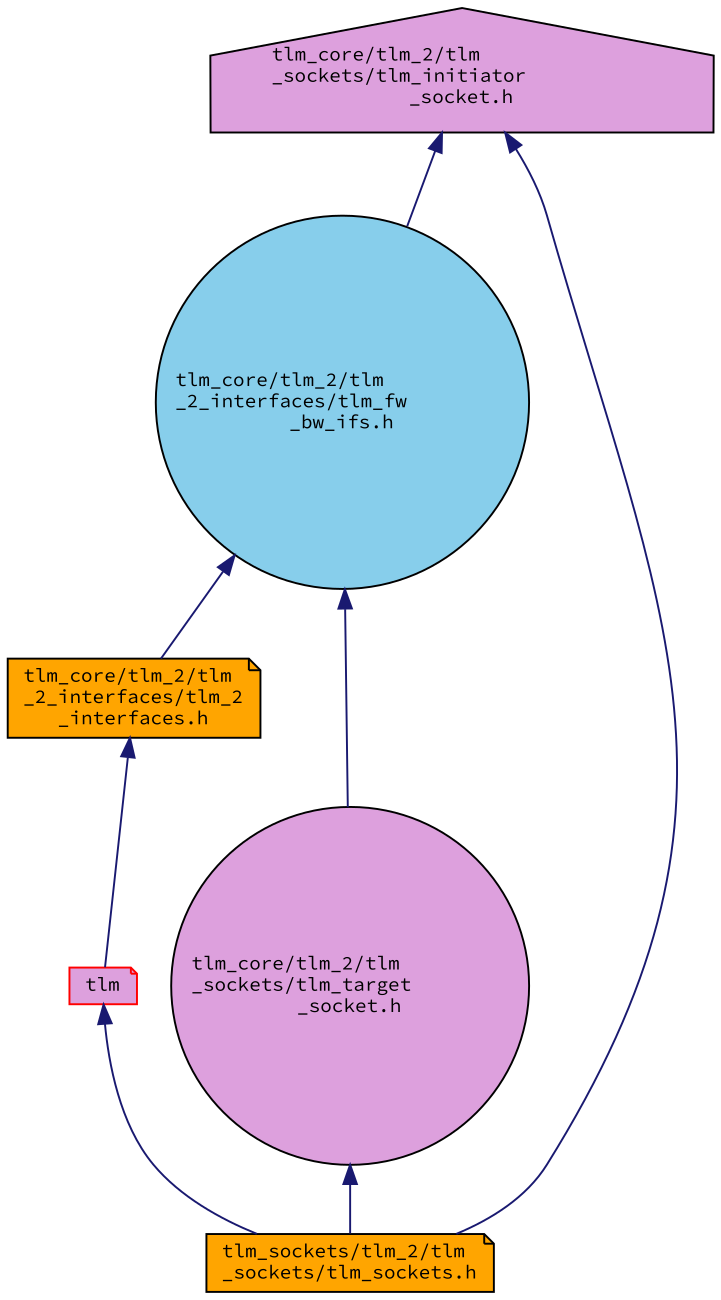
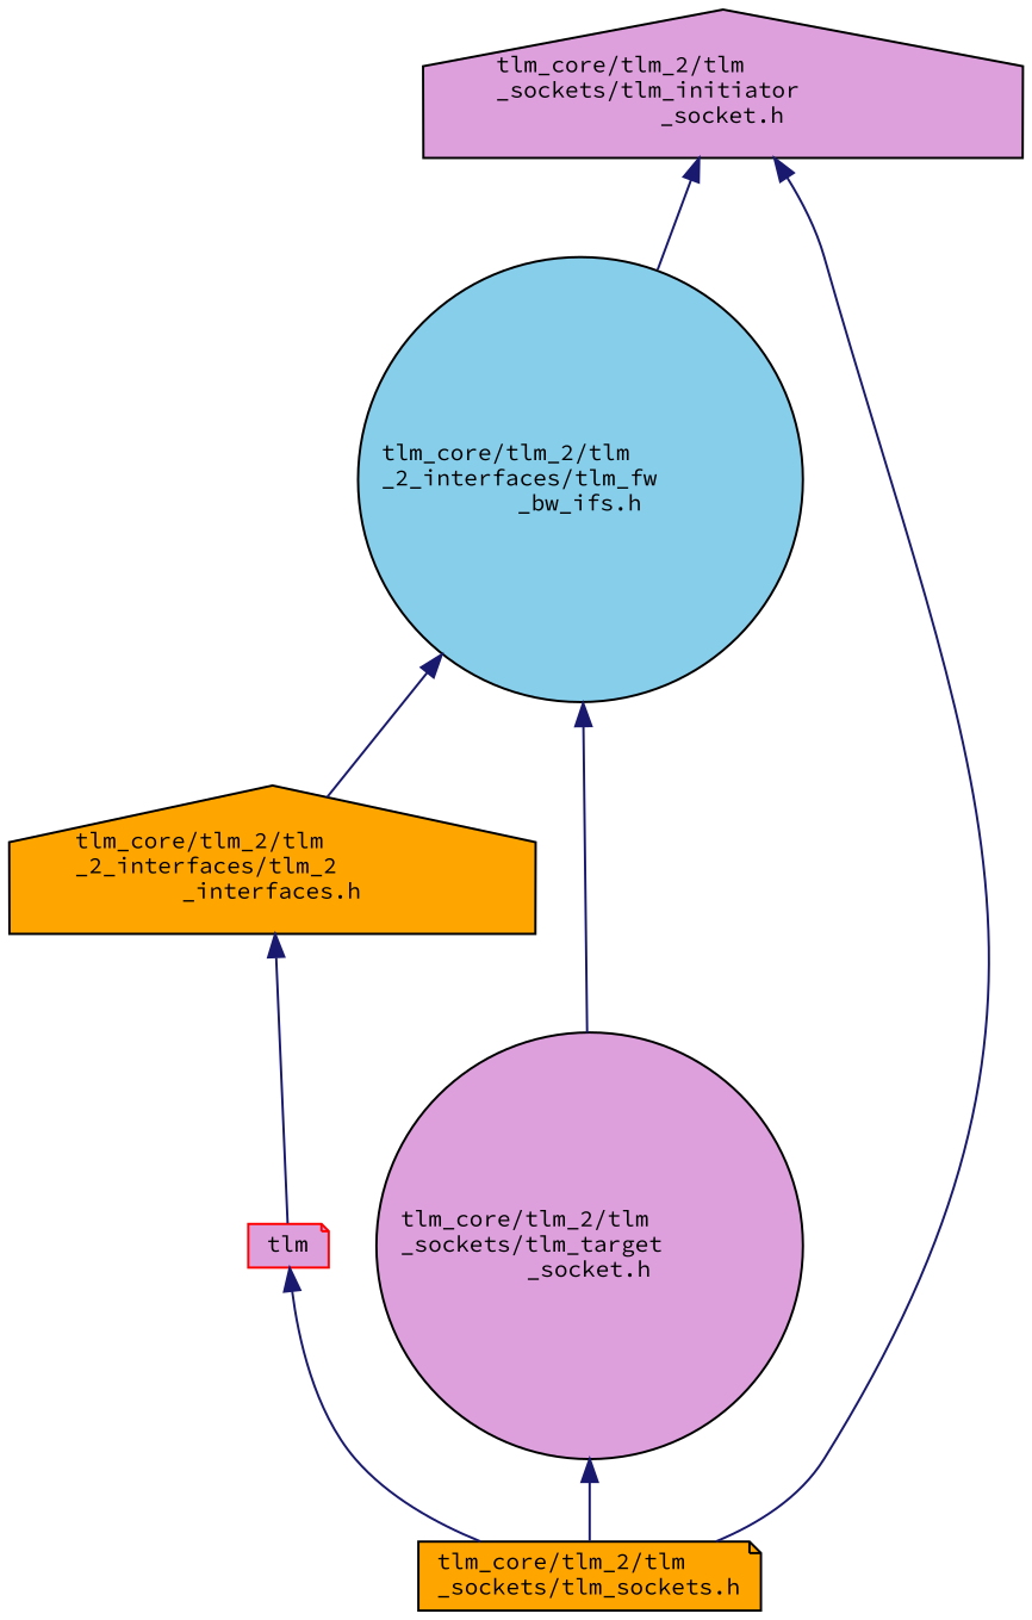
  digraph {
    fontname="Source Code Pro"
    node [color=black fillcolor=plum fontname="Source Code Pro" fontsize=10 shape=circle style=filled]
    edge [color=midnightblue dir=back fontname="Source Code Pro" fontsize=10 labelfontname=FreeSans labelfontsize=10 style=solid]
    n1 [fillcolor=skyblue fontcolor=black height=0.2 label="tlm_core/tlm_2/tlm\l_2_interfaces/tlm_fw\l_bw_ifs.h" width=0.4]
-   n2 [fillcolor=orange height=0.2 label="tlm_core/tlm_2/tlm\l_2_interfaces/tlm_2\l_interfaces.h" shape=note width=0.4]
+   n2 [fillcolor=orange height=0.2 label="tlm_core/tlm_2/tlm\l_2_interfaces/tlm_2\l_interfaces.h" shape=house width=0.4]
    n3 [height=0.2 label="tlm_core/tlm_2/tlm\l_sockets/tlm_target\l_socket.h" width=0.4]
    n4 [color=red height=0.2 label=tlm shape=note width=0.4]
    n5 [height=0.2 label="tlm_core/tlm_2/tlm\l_sockets/tlm_initiator\l_socket.h" shape=house width=0.4]
-   n6 [fillcolor=orange height=0.2 label="tlm_sockets/tlm_2/tlm\l_sockets/tlm_sockets.h" shape=note width=0.4]
+   n6 [fillcolor=orange height=0.2 label="tlm_core/tlm_2/tlm\l_sockets/tlm_sockets.h" shape=note width=0.4]
    n1 -> n2
    n1 -> n3
    n2 -> n4
    n3 -> n6
    n4 -> n6
    n5 -> n1
    n5 -> n6
  }
